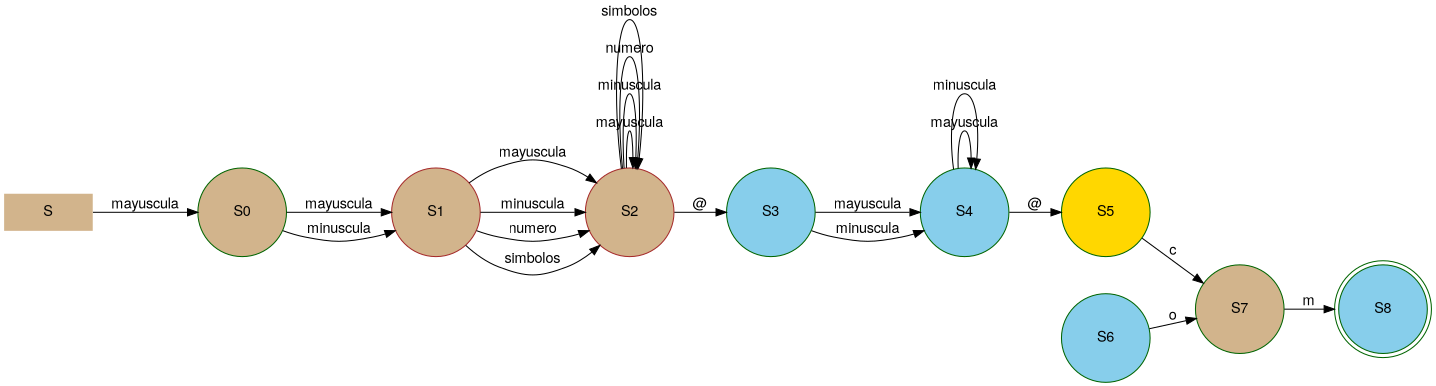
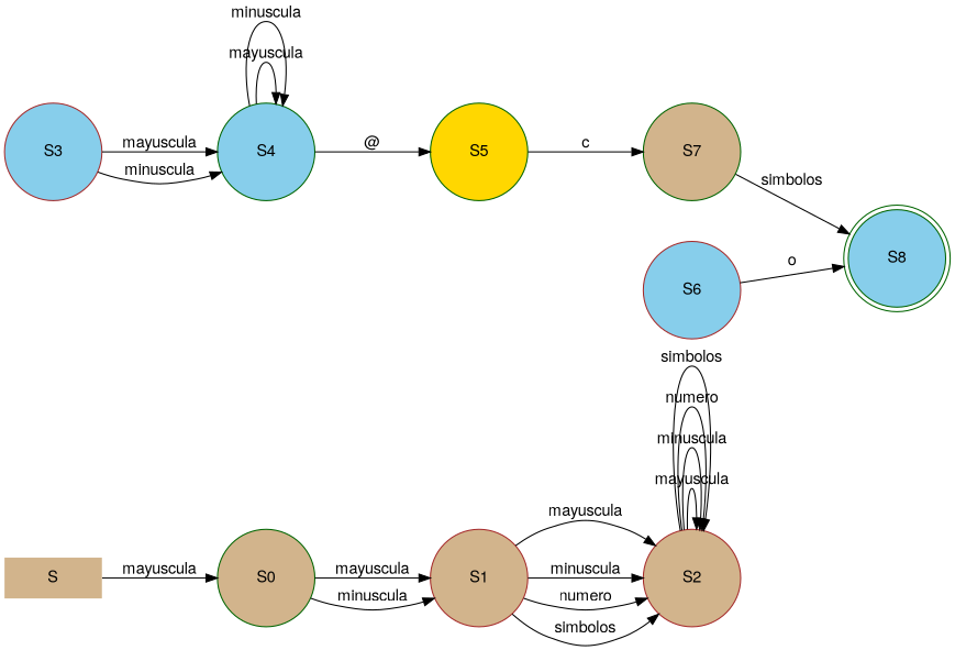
  digraph {
    fontname="Helvetica,Arial,sans-serif"
    nodesep=0.5
    rankdir=LR
    node [color=brown fillcolor=tan fontname="Helvetica,Arial,sans-serif" shape=circle style=filled]
    edge [fontname="Helvetica,Arial,sans-serif"]
    S [shape=plaintext width=1.2]
    S0 [color=darkgreen width=1.2]
    S1 [width=1.2]
    S2 [width=1.2]
-   S3 [color=darkgreen fillcolor=skyblue width=1.2]
+   S3 [fillcolor=skyblue width=1.2]
    S4 [color=darkgreen fillcolor=skyblue width=1.2]
    S5 [color=darkgreen fillcolor=gold width=1.2]
    S7 [color=darkgreen width=1.2]
-   S6 [color=darkgreen fillcolor=skyblue width=1.2]
+   S6 [fillcolor=skyblue width=1.2]
    S8 [color=darkgreen fillcolor=skyblue shape=doublecircle width=1.2]
    S -> S0 [label=mayuscula]
    S0 -> S1 [label=mayuscula]
    S0 -> S1 [label=minuscula]
    S1 -> S2 [label=mayuscula]
    S1 -> S2 [label=minuscula]
    S1 -> S2 [label=numero]
    S1 -> S2 [label=simbolos]
    S2 -> S2 [label=mayuscula]
    S2 -> S2 [label=minuscula]
    S2 -> S2 [label=numero]
    S2 -> S2 [label=simbolos]
-   S2 -> S3 [label="@"]
    S3 -> S4 [label=mayuscula]
    S3 -> S4 [label=minuscula]
    S4 -> S4 [label=mayuscula]
    S4 -> S4 [label=minuscula]
    S4 -> S5 [label="@"]
    S5 -> S7 [label=c]
-   S7 -> S8 [label=m]
-   S6 -> S7 [label=o]
+   S7 -> S8 [label=simbolos]
+   S6 -> S8 [label=o]
  }
